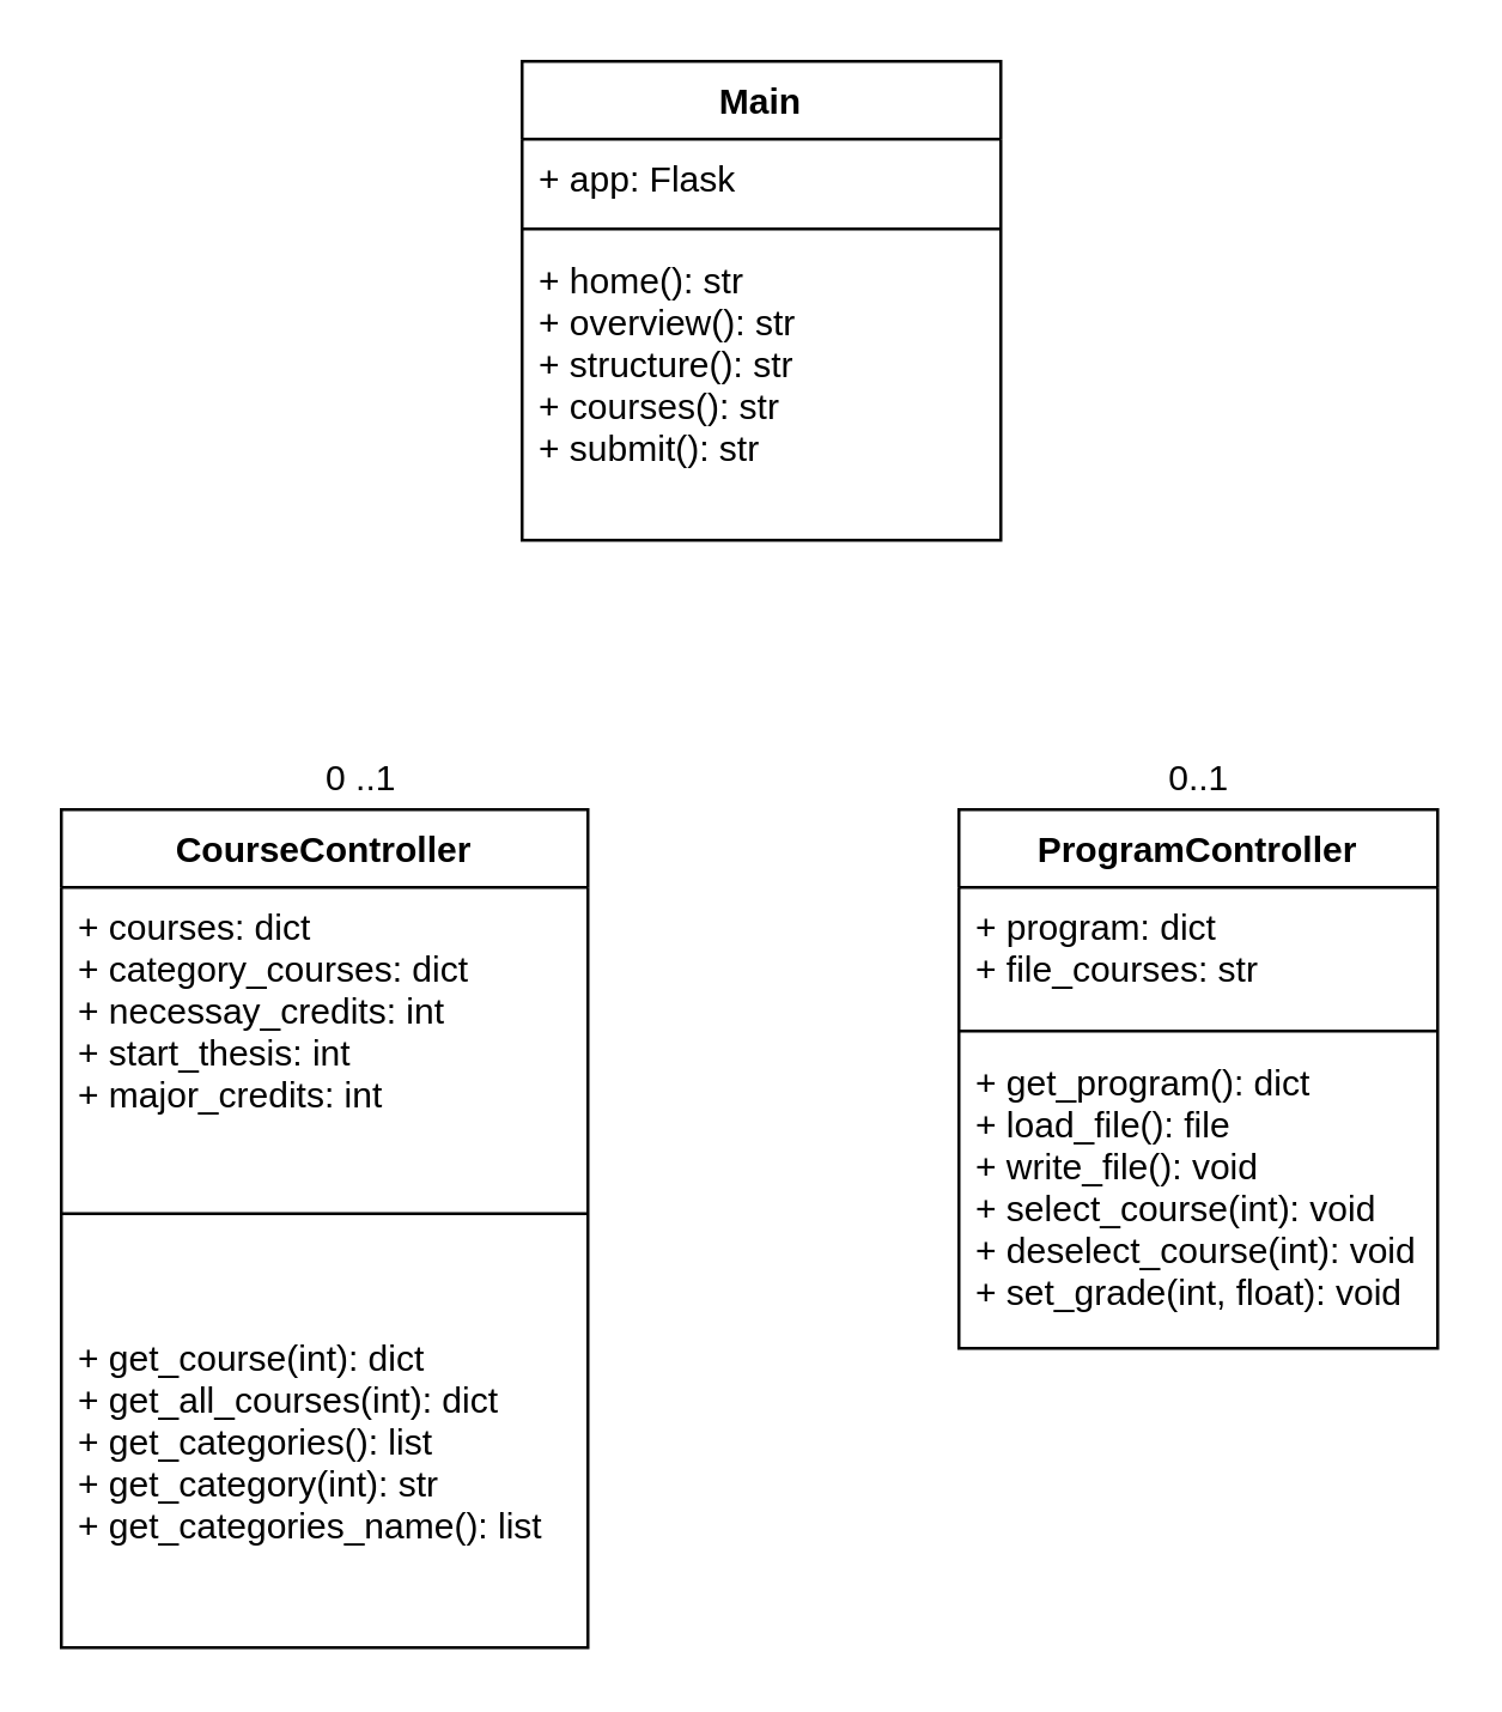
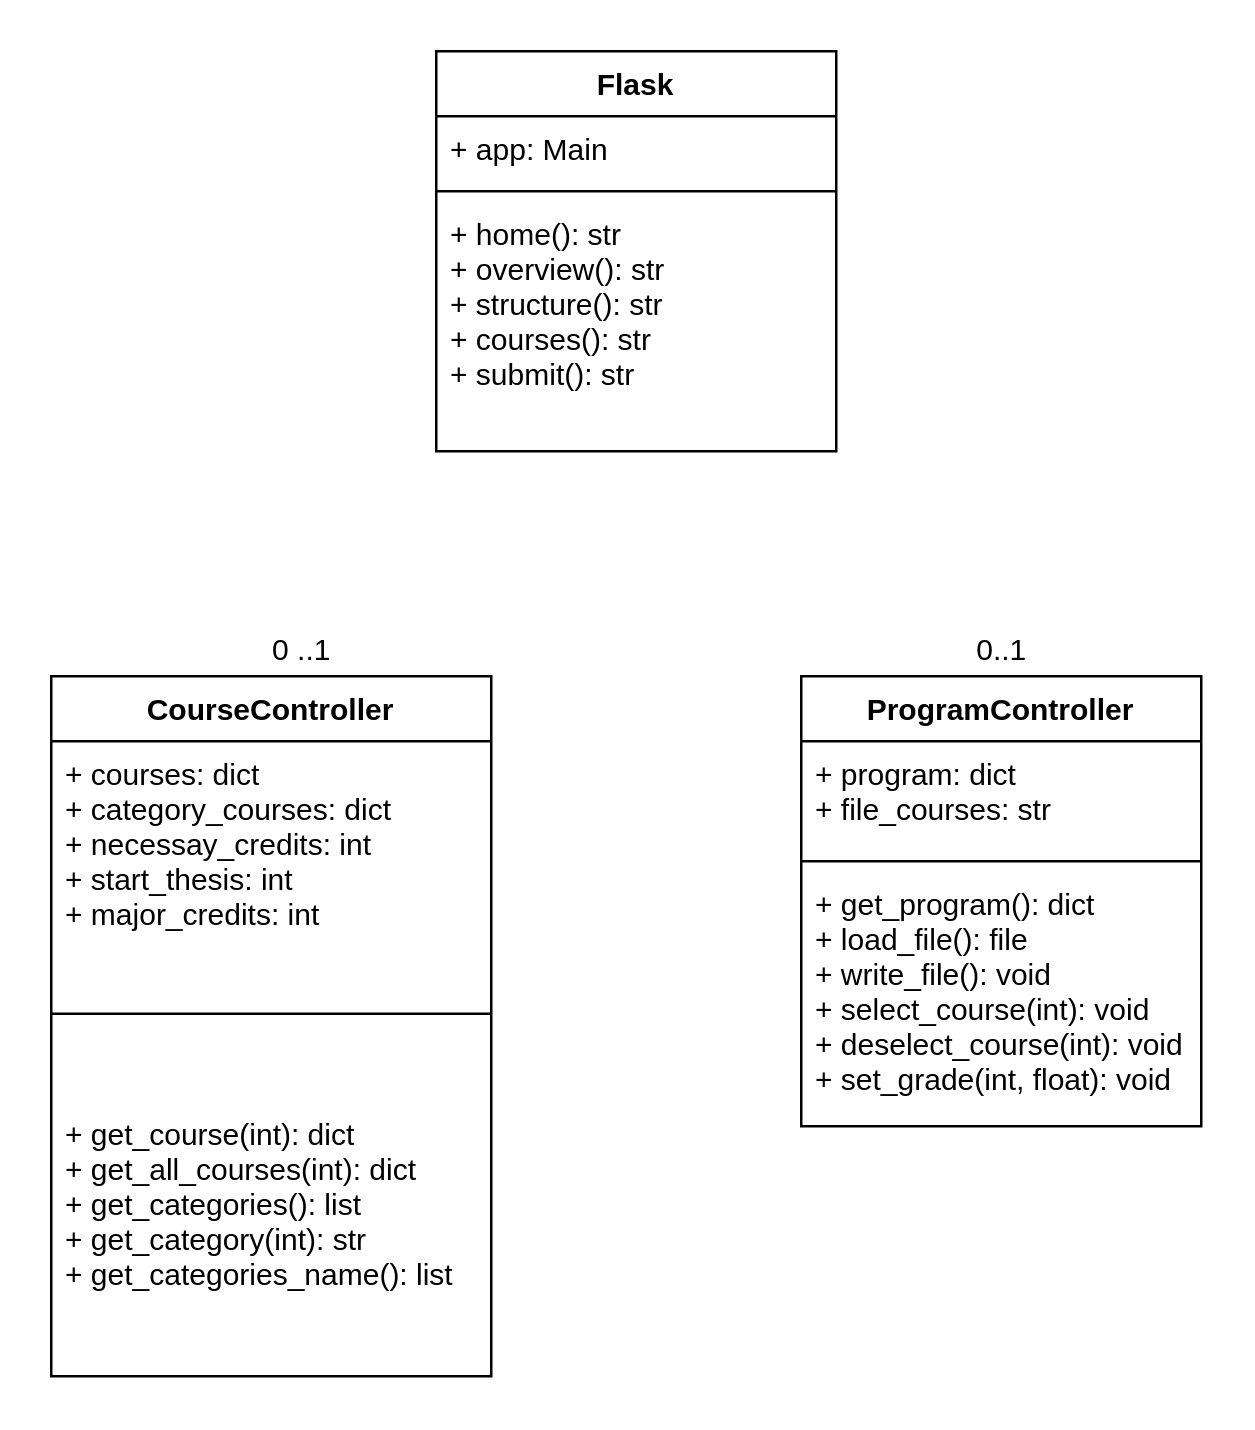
  <mxCell id="0" />
  <mxCell id="1" parent="0" />
  <mxCell id="2" value="ProgramController" style="swimlane;fontStyle=1;align=center;verticalAlign=top;childLayout=stackLayout;horizontal=1;startSize=26;horizontalStack=0;resizeParent=1;resizeParentMax=0;resizeLast=0;collapsible=1;marginBottom=0;labelBorderColor=none;" parent="1" vertex="1"><mxGeometry x="320" y="270" width="160" height="180" as="geometry"><mxRectangle x="484" y="260" width="150" height="30" as="alternateBounds" /></mxGeometry></mxCell>
  <mxCell id="3" value="+ program: dict&#10;+ file_courses: str" style="text;strokeColor=none;fillColor=none;align=left;verticalAlign=top;spacingLeft=4;spacingRight=4;overflow=hidden;rotatable=0;points=[[0,0.5],[1,0.5]];portConstraint=eastwest;labelBorderColor=none;" parent="2" vertex="1"><mxGeometry y="26" width="160" height="44" as="geometry" /></mxCell>
  <mxCell id="4" value="" style="line;strokeWidth=1;fillColor=none;align=left;verticalAlign=middle;spacingTop=-1;spacingLeft=3;spacingRight=3;rotatable=0;labelPosition=right;points=[];portConstraint=eastwest;strokeColor=inherit;labelBorderColor=none;" parent="2" vertex="1"><mxGeometry y="70" width="160" height="8" as="geometry" /></mxCell>
  <mxCell id="5" value="+ get_program(): dict&#10;+ load_file(): file&#10;+ write_file(): void&#10;+ select_course(int): void&#10;+ deselect_course(int): void&#10;+ set_grade(int, float): void" style="text;strokeColor=none;fillColor=none;align=left;verticalAlign=top;spacingLeft=4;spacingRight=4;overflow=hidden;rotatable=0;points=[[0,0.5],[1,0.5]];portConstraint=eastwest;labelBorderColor=none;" parent="2" vertex="1"><mxGeometry y="78" width="160" height="102" as="geometry" /></mxCell>
  <mxCell id="6" value="CourseController" style="swimlane;fontStyle=1;align=center;verticalAlign=top;childLayout=stackLayout;horizontal=1;startSize=26;horizontalStack=0;resizeParent=1;resizeParentMax=0;resizeLast=0;collapsible=1;marginBottom=0;labelBorderColor=none;" parent="1" vertex="1"><mxGeometry x="20" y="270" width="176" height="280" as="geometry" /></mxCell>
  <mxCell id="7" value="+ courses: dict&#10;+ category_courses: dict&#10;+ necessay_credits: int&#10;+ start_thesis: int&#10;+ major_credits: int" style="text;strokeColor=none;fillColor=none;align=left;verticalAlign=top;spacingLeft=4;spacingRight=4;overflow=hidden;rotatable=0;points=[[0,0.5],[1,0.5]];portConstraint=eastwest;labelBorderColor=none;" parent="6" vertex="1"><mxGeometry y="26" width="176" height="74" as="geometry" /></mxCell>
  <mxCell id="8" value="" style="line;strokeWidth=1;fillColor=none;align=left;verticalAlign=middle;spacingTop=-1;spacingLeft=3;spacingRight=3;rotatable=0;labelPosition=right;points=[];portConstraint=eastwest;strokeColor=inherit;labelBorderColor=none;" parent="6" vertex="1"><mxGeometry y="100" width="176" height="70" as="geometry" /></mxCell>
  <mxCell id="9" value="+ get_course(int): dict&#10;+ get_all_courses(int): dict&#10;+ get_categories(): list&#10;+ get_category(int): str&#10;+ get_categories_name(): list" style="text;strokeColor=none;fillColor=none;align=left;verticalAlign=top;spacingLeft=4;spacingRight=4;overflow=hidden;rotatable=0;points=[[0,0.5],[1,0.5]];portConstraint=eastwest;labelBorderColor=none;" parent="6" vertex="1"><mxGeometry y="170" width="176" height="110" as="geometry" /></mxCell>
- <mxCell id="10" value="Main" style="swimlane;fontStyle=1;align=center;verticalAlign=top;childLayout=stackLayout;horizontal=1;startSize=26;horizontalStack=0;resizeParent=1;resizeParentMax=0;resizeLast=0;collapsible=1;marginBottom=0;labelBorderColor=none;" parent="1" vertex="1"><mxGeometry x="174" y="20" width="160" height="160" as="geometry" /></mxCell>
- <mxCell id="11" value="+ app: Flask" style="text;strokeColor=none;fillColor=none;align=left;verticalAlign=top;spacingLeft=4;spacingRight=4;overflow=hidden;rotatable=0;points=[[0,0.5],[1,0.5]];portConstraint=eastwest;labelBorderColor=none;" parent="10" vertex="1"><mxGeometry y="26" width="160" height="26" as="geometry" /></mxCell>
+ <mxCell id="10" value="Flask" style="swimlane;fontStyle=1;align=center;verticalAlign=top;childLayout=stackLayout;horizontal=1;startSize=26;horizontalStack=0;resizeParent=1;resizeParentMax=0;resizeLast=0;collapsible=1;marginBottom=0;labelBorderColor=none;" parent="1" vertex="1"><mxGeometry x="174" y="20" width="160" height="160" as="geometry" /></mxCell>
+ <mxCell id="11" value="+ app: Main" style="text;strokeColor=none;fillColor=none;align=left;verticalAlign=top;spacingLeft=4;spacingRight=4;overflow=hidden;rotatable=0;points=[[0,0.5],[1,0.5]];portConstraint=eastwest;labelBorderColor=none;" parent="10" vertex="1"><mxGeometry y="26" width="160" height="26" as="geometry" /></mxCell>
  <mxCell id="12" value="" style="line;strokeWidth=1;fillColor=none;align=left;verticalAlign=middle;spacingTop=-1;spacingLeft=3;spacingRight=3;rotatable=0;labelPosition=right;points=[];portConstraint=eastwest;strokeColor=inherit;labelBorderColor=none;" parent="10" vertex="1"><mxGeometry y="52" width="160" height="8" as="geometry" /></mxCell>
  <mxCell id="13" value="+ home(): str&#10;+ overview(): str&#10;+ structure(): str&#10;+ courses(): str&#10;+ submit(): str" style="text;strokeColor=none;fillColor=none;align=left;verticalAlign=top;spacingLeft=4;spacingRight=4;overflow=hidden;rotatable=0;points=[[0,0.5],[1,0.5]];portConstraint=eastwest;labelBorderColor=none;" parent="10" vertex="1"><mxGeometry y="60" width="160" height="100" as="geometry" /></mxCell>
  <mxCell id="14" value="0 ..1" style="text;html=1;align=center;verticalAlign=middle;resizable=0;points=[];autosize=1;strokeColor=none;fillColor=none;labelBorderColor=none;" parent="1" vertex="1"><mxGeometry x="95" y="245" width="50" height="30" as="geometry" /></mxCell>
  <mxCell id="15" value="0..1" style="text;html=1;align=center;verticalAlign=middle;resizable=0;points=[];autosize=1;strokeColor=none;fillColor=none;labelBorderColor=none;" parent="1" vertex="1"><mxGeometry x="380" y="245" width="40" height="30" as="geometry" /></mxCell>
